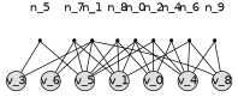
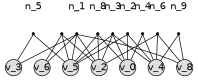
  graph {
    fontname="DejaVu Sans"
    splines=true
    node [fillcolor="#000000" fixedsize=true fontname="DejaVu Sans" shape=point style=filled]
    edge [fontname="DejaVu Sans"]
-   v2 [fillcolor="#dfdfdf" label=v_1 shape=circle width=.34]
+   v2 [fillcolor="#dfdfdf" label=v_2 shape=circle width=.34]
    v3 [fillcolor="#dfdfdf" label=v_3 shape=circle width=.34]
    v4 [fillcolor="#dfdfdf" label=v_4 shape=circle width=.34]
    v5 [fillcolor="#dfdfdf" label=v_5 shape=circle width=.34]
    v6 [fillcolor="#dfdfdf" label=v_6 shape=circle width=.34]
    v7 [fillcolor="#dfdfdf" label=v_0 shape=circle width=.34]
    v8 [fillcolor="#dfdfdf" label=v_8 shape=circle width=.34]
    n1 [height=.05 width=.05]
    n2 [height=.05 width=.05]
    n3 [height=.05 width=.05]
    n4 [height=.05 width=.05]
    n5 [height=.05 width=.05]
    n6 [height=.05 width=.05]
    n7 [height=.05 width=.05]
    n8 [height=.05 width=.05]
    n9 [height=.05 width=.05]
    n1_label [height=.05 label=n_1 shape=none style=none width=.05]
    n2_label [height=.05 label=n_2 shape=none style=none width=.05]
-   n3_label [height=.05 label=n_0 shape=none style=none width=.05]
+   n3_label [height=.05 label=n_3 shape=none style=none width=.05]
    n4_label [height=.05 label=n_4 shape=none style=none width=.05]
    n5_label [height=.05 label=n_5 shape=none style=none width=.05]
    n6_label [height=.05 label=n_6 shape=none style=none width=.05]
-   n7_label [height=.05 label=n_7 shape=none style=none width=.05]
    n8_label [height=.05 label=n_8 shape=none style=none width=.05]
    n9_label [height=.05 label=n_9 shape=none style=none width=.05]
    n1 -- v2
    n1 -- v3
    n1 -- v5
    n1 -- v6
    n1 -- v8
    n2 -- v4
    n2 -- v5
    n2 -- v7
    n3 -- v2
    n3 -- v4
    n3 -- v5
    n3 -- v7
    n4 -- v4
    n4 -- v7
    n5 -- v3
    n5 -- v5
    n6 -- v2
    n6 -- v4
    n6 -- v8
    n7 -- v2
    n7 -- v5
    n7 -- v6
    n8 -- v2
    n8 -- v5
    n8 -- v7
    n9 -- v4
    n9 -- v8
    n1_label -- n1 [style=invis]
    n2_label -- n2 [style=invis]
    n3_label -- n3 [style=invis]
    n4_label -- n4 [style=invis]
    n5_label -- n5 [style=invis]
    n6_label -- n6 [style=invis]
-   n7_label -- n7 [style=invis]
    n8_label -- n8 [style=invis]
    n9_label -- n9 [style=invis]
  }
